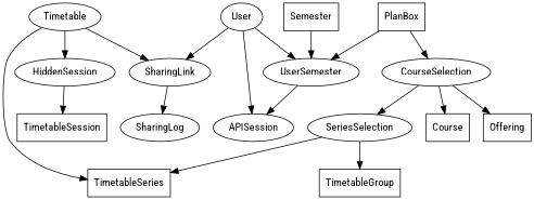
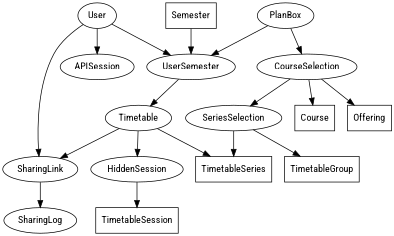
  digraph {
    fontname="Roboto Condensed"
    rankdir=TB
    node [fontname="Roboto Condensed"]
    edge [fontname="Roboto Condensed"]
    User
    SharingLink
    UserSemester
    APISession
    SharingLog
    Timetable
-   PlanBox [shape=box]
+   PlanBox
    CourseSelection
    HiddenSession
    TimetableSeries [shape=box]
    Semester [shape=box]
    SeriesSelection
    Course [shape=box]
    Offering [shape=box]
    TimetableGroup [shape=box]
    TimetableSession [shape=box]
    User -> SharingLink
    User -> UserSemester
    User -> APISession
    SharingLink -> SharingLog
-   UserSemester -> APISession
+   UserSemester -> Timetable
    Timetable -> SharingLink
    Timetable -> HiddenSession
    Timetable -> TimetableSeries
    PlanBox -> UserSemester
    PlanBox -> CourseSelection
    CourseSelection -> SeriesSelection
    CourseSelection -> Course
    CourseSelection -> Offering
    HiddenSession -> TimetableSession
    Semester -> UserSemester
    SeriesSelection -> TimetableSeries
    SeriesSelection -> TimetableGroup
  }
